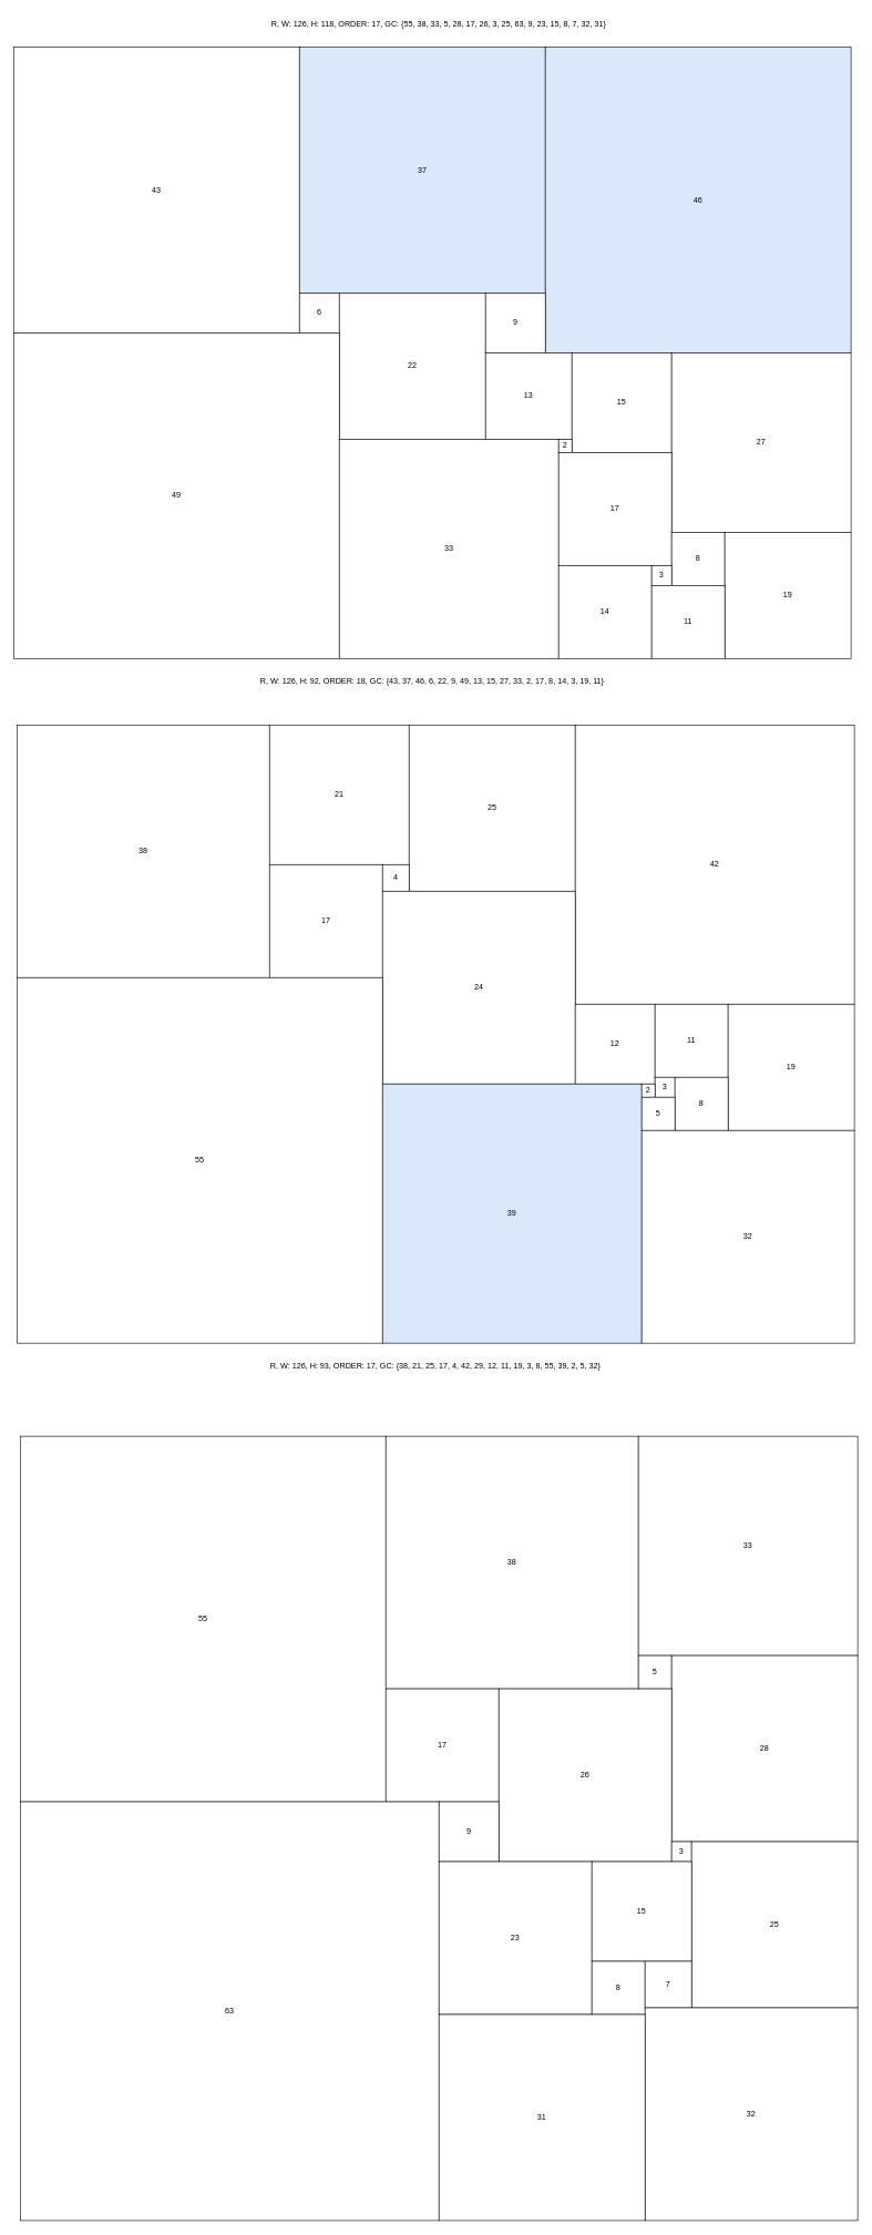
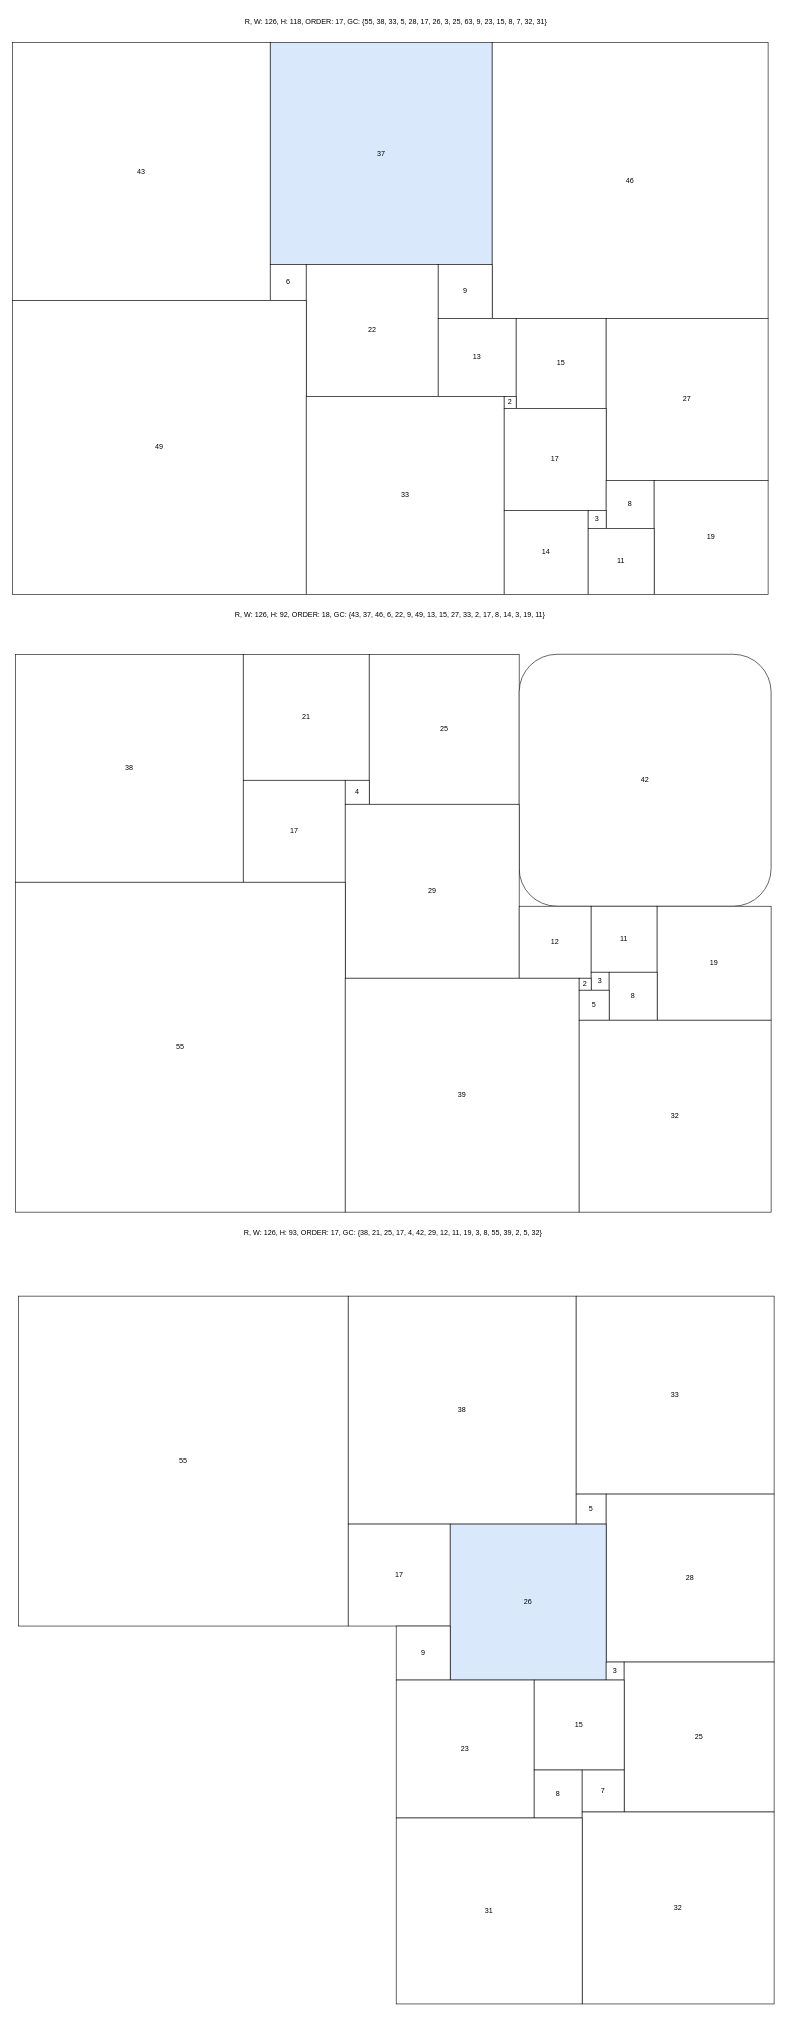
  <mxCell id="0" />
  <mxCell id="1" parent="0" />
  <mxCell id="2" value="R, W: 126, H: 118, ORDER: 17, GC: {55, 38, 33, 5, 28, 17, 26, 3, 25, 63, 9, 23, 15, 8, 7, 32, 31} " style="text;html=1;strokeColor=none;fillColor=none;align=center;verticalAlign=middle;whiteSpace=wrap;rounded=0;flipV=1;" parent="1" vertex="1"><mxGeometry x="30" width="1260" height="30" as="geometry" y="20" /></mxCell>
  <mxCell id="3" value="" style="group;flipV=1;" vertex="1" connectable="0" parent="1"><mxGeometry x="20" y="70" width="1270" height="3270" as="geometry" /></mxCell>
  <mxCell id="4" value="R, W: 126, H: 93, ORDER: 17, GC: {38, 21, 25, 17, 4, 42, 29, 12, 11, 19, 3, 8, 55, 39, 2, 5, 32} " style="text;html=1;strokeColor=none;fillColor=none;align=center;verticalAlign=middle;whiteSpace=wrap;rounded=0;" parent="3" vertex="1"><mxGeometry x="5" y="1970" width="1260" height="30" as="geometry" /></mxCell>
  <mxCell id="5" value="R, W: 126, H: 92, ORDER: 18, GC: {43, 37, 46, 6, 22, 9, 49, 13, 15, 27, 33, 2, 17, 8, 14, 3, 19, 11} " style="text;html=1;strokeColor=none;fillColor=none;align=center;verticalAlign=middle;whiteSpace=wrap;rounded=0;" parent="3" vertex="1"><mxGeometry y="940" width="1260" height="30" as="geometry" /></mxCell>
  <mxCell id="6" value="" style="group" vertex="1" connectable="0" parent="3"><mxGeometry x="10" y="2090" width="1260" height="1180" as="geometry" /></mxCell>
  <mxCell id="7" value="55" style="rounded=0;whiteSpace=wrap;html=1;" parent="6" vertex="1"><mxGeometry width="550" height="550" as="geometry" /></mxCell>
  <mxCell id="8" value="38" style="rounded=0;whiteSpace=wrap;html=1;" parent="6" vertex="1"><mxGeometry x="550" width="380" height="380" as="geometry" /></mxCell>
  <mxCell id="9" value="33" style="rounded=0;whiteSpace=wrap;html=1;" parent="6" vertex="1"><mxGeometry x="930" width="330" height="330" as="geometry" /></mxCell>
  <mxCell id="10" value="5" style="rounded=0;whiteSpace=wrap;html=1;" parent="6" vertex="1"><mxGeometry x="930" y="330" width="50" height="50" as="geometry" /></mxCell>
  <mxCell id="11" value="28" style="rounded=0;whiteSpace=wrap;html=1;" parent="6" vertex="1"><mxGeometry x="980" y="330" width="280" height="280" as="geometry" /></mxCell>
  <mxCell id="12" value="17" style="rounded=0;whiteSpace=wrap;html=1;" parent="6" vertex="1"><mxGeometry x="550" y="380" width="170" height="170" as="geometry" /></mxCell>
- <mxCell id="13" value="26" style="rounded=0;whiteSpace=wrap;html=1;" parent="6" vertex="1"><mxGeometry x="720" y="380" width="260" height="260" as="geometry" /></mxCell>
+ <mxCell id="13" value="26" style="rounded=0;whiteSpace=wrap;html=1;fillColor=#dae8fc;" parent="6" vertex="1"><mxGeometry x="720" y="380" width="260" height="260" as="geometry" /></mxCell>
  <mxCell id="14" value="3" style="rounded=0;whiteSpace=wrap;html=1;" parent="6" vertex="1"><mxGeometry x="980" y="610" width="30" height="30" as="geometry" /></mxCell>
  <mxCell id="15" value="25" style="rounded=0;whiteSpace=wrap;html=1;" parent="6" vertex="1"><mxGeometry x="1010" y="610" width="250" height="250" as="geometry" /></mxCell>
- <mxCell id="16" value="63" style="rounded=0;whiteSpace=wrap;html=1;" parent="6" vertex="1"><mxGeometry y="550" width="630" height="630" as="geometry" /></mxCell>
  <mxCell id="17" value="9" style="rounded=0;whiteSpace=wrap;html=1;" parent="6" vertex="1"><mxGeometry x="630" y="550" width="90" height="90" as="geometry" /></mxCell>
  <mxCell id="18" value="23" style="rounded=0;whiteSpace=wrap;html=1;" parent="6" vertex="1"><mxGeometry x="630" y="640" width="230" height="230" as="geometry" /></mxCell>
  <mxCell id="19" value="15" style="rounded=0;whiteSpace=wrap;html=1;" parent="6" vertex="1"><mxGeometry x="860" y="640" width="150" height="150" as="geometry" /></mxCell>
  <mxCell id="20" value="8" style="rounded=0;whiteSpace=wrap;html=1;" parent="6" vertex="1"><mxGeometry x="860" y="790" width="80" height="80" as="geometry" /></mxCell>
  <mxCell id="21" value="7" style="rounded=0;whiteSpace=wrap;html=1;" parent="6" vertex="1"><mxGeometry x="940" y="790" width="70" height="70" as="geometry" /></mxCell>
  <mxCell id="22" value="32" style="rounded=0;whiteSpace=wrap;html=1;" parent="6" vertex="1"><mxGeometry x="940" y="860" width="320" height="320" as="geometry" /></mxCell>
  <mxCell id="23" value="31" style="rounded=0;whiteSpace=wrap;html=1;" parent="6" vertex="1"><mxGeometry x="630" y="870" width="310" height="310" as="geometry" /></mxCell>
  <mxCell id="24" value="" style="group" vertex="1" connectable="0" parent="3"><mxGeometry x="5" y="1020" width="1260" height="930" as="geometry" /></mxCell>
  <mxCell id="25" value="38" style="rounded=0;whiteSpace=wrap;html=1;" parent="24" vertex="1"><mxGeometry width="380" height="380" as="geometry" /></mxCell>
  <mxCell id="26" value="21" style="rounded=0;whiteSpace=wrap;html=1;" parent="24" vertex="1"><mxGeometry x="380" width="210" height="210" as="geometry" /></mxCell>
  <mxCell id="27" value="25" style="rounded=0;whiteSpace=wrap;html=1;" parent="24" vertex="1"><mxGeometry x="590" width="250" height="250" as="geometry" /></mxCell>
  <mxCell id="28" value="17" style="rounded=0;whiteSpace=wrap;html=1;" parent="24" vertex="1"><mxGeometry x="380" y="210" width="170" height="170" as="geometry" /></mxCell>
  <mxCell id="29" value="4" style="rounded=0;whiteSpace=wrap;html=1;" parent="24" vertex="1"><mxGeometry x="550" y="210" width="40" height="40" as="geometry" /></mxCell>
- <mxCell id="30" value="42" style="rounded=0;whiteSpace=wrap;html=1;" parent="24" vertex="1"><mxGeometry x="840" width="420" height="420" as="geometry" /></mxCell>
- <mxCell id="31" value="24" style="rounded=0;whiteSpace=wrap;html=1;" parent="24" vertex="1"><mxGeometry x="550" y="250" width="290" height="290" as="geometry" /></mxCell>
+ <mxCell id="30" value="42" style="whiteSpace=wrap;html=1;rounded=1;" parent="24" vertex="1"><mxGeometry x="840" width="420" height="420" as="geometry" /></mxCell>
+ <mxCell id="31" value="29" style="rounded=0;whiteSpace=wrap;html=1;" parent="24" vertex="1"><mxGeometry x="550" y="250" width="290" height="290" as="geometry" /></mxCell>
  <mxCell id="32" value="12" style="rounded=0;whiteSpace=wrap;html=1;" parent="24" vertex="1"><mxGeometry x="840" y="420" width="120" height="120" as="geometry" /></mxCell>
  <mxCell id="33" value="11" style="rounded=0;whiteSpace=wrap;html=1;" parent="24" vertex="1"><mxGeometry x="960" y="420" width="110" height="110" as="geometry" /></mxCell>
  <mxCell id="34" value="19" style="rounded=0;whiteSpace=wrap;html=1;" parent="24" vertex="1"><mxGeometry x="1070" y="420" width="190" height="190" as="geometry" /></mxCell>
  <mxCell id="35" value="3" style="rounded=0;whiteSpace=wrap;html=1;" parent="24" vertex="1"><mxGeometry x="960" y="530" width="30" height="30" as="geometry" /></mxCell>
  <mxCell id="36" value="8" style="rounded=0;whiteSpace=wrap;html=1;" parent="24" vertex="1"><mxGeometry x="990" y="530" width="80" height="80" as="geometry" /></mxCell>
  <mxCell id="37" value="55" style="rounded=0;whiteSpace=wrap;html=1;" parent="24" vertex="1"><mxGeometry y="380" width="550" height="550" as="geometry" /></mxCell>
- <mxCell id="38" value="39" style="rounded=0;whiteSpace=wrap;html=1;fillColor=#dae8fc;" parent="24" vertex="1"><mxGeometry x="550" y="540" width="390" height="390" as="geometry" /></mxCell>
+ <mxCell id="38" value="39" style="rounded=0;whiteSpace=wrap;html=1;" parent="24" vertex="1"><mxGeometry x="550" y="540" width="390" height="390" as="geometry" /></mxCell>
  <mxCell id="39" value="2" style="rounded=0;whiteSpace=wrap;html=1;" parent="24" vertex="1"><mxGeometry x="940" y="540" width="20" height="20" as="geometry" /></mxCell>
  <mxCell id="40" value="5" style="rounded=0;whiteSpace=wrap;html=1;" parent="24" vertex="1"><mxGeometry x="940" y="560" width="50" height="50" as="geometry" /></mxCell>
  <mxCell id="41" value="32" style="rounded=0;whiteSpace=wrap;html=1;" parent="24" vertex="1"><mxGeometry x="940" y="610" width="320" height="320" as="geometry" /></mxCell>
  <mxCell id="42" value="" style="group" vertex="1" connectable="0" parent="3"><mxGeometry width="1260" height="920" as="geometry" /></mxCell>
  <mxCell id="43" value="43" style="rounded=0;whiteSpace=wrap;html=1;" parent="42" vertex="1"><mxGeometry width="430" height="430" as="geometry" /></mxCell>
  <mxCell id="44" value="37" style="rounded=0;whiteSpace=wrap;html=1;fillColor=#dae8fc;" parent="42" vertex="1"><mxGeometry x="430" width="370" height="370" as="geometry" /></mxCell>
- <mxCell id="45" value="46" style="rounded=0;whiteSpace=wrap;html=1;fillColor=#dae8fc;" parent="42" vertex="1"><mxGeometry x="800" width="460" height="460" as="geometry" /></mxCell>
+ <mxCell id="45" value="46" style="rounded=0;whiteSpace=wrap;html=1;" parent="42" vertex="1"><mxGeometry x="800" width="460" height="460" as="geometry" /></mxCell>
  <mxCell id="46" value="6" style="rounded=0;whiteSpace=wrap;html=1;" parent="42" vertex="1"><mxGeometry x="430" y="370" width="60" height="60" as="geometry" /></mxCell>
  <mxCell id="47" value="22" style="rounded=0;whiteSpace=wrap;html=1;" parent="42" vertex="1"><mxGeometry x="490" y="370" width="220" height="220" as="geometry" /></mxCell>
  <mxCell id="48" value="9" style="rounded=0;whiteSpace=wrap;html=1;" parent="42" vertex="1"><mxGeometry x="710" y="370" width="90" height="90" as="geometry" /></mxCell>
  <mxCell id="49" value="49" style="rounded=0;whiteSpace=wrap;html=1;" parent="42" vertex="1"><mxGeometry y="430" width="490" height="490" as="geometry" /></mxCell>
  <mxCell id="50" value="13" style="rounded=0;whiteSpace=wrap;html=1;" parent="42" vertex="1"><mxGeometry x="710" y="460" width="130" height="130" as="geometry" /></mxCell>
  <mxCell id="51" value="15" style="rounded=0;whiteSpace=wrap;html=1;" parent="42" vertex="1"><mxGeometry x="840" y="460" width="150" height="150" as="geometry" /></mxCell>
  <mxCell id="52" value="27" style="rounded=0;whiteSpace=wrap;html=1;" parent="42" vertex="1"><mxGeometry x="990" y="460" width="270" height="270" as="geometry" /></mxCell>
  <mxCell id="53" value="33" style="rounded=0;whiteSpace=wrap;html=1;" parent="42" vertex="1"><mxGeometry x="490" y="590" width="330" height="330" as="geometry" /></mxCell>
  <mxCell id="54" value="2" style="rounded=0;whiteSpace=wrap;html=1;" parent="42" vertex="1"><mxGeometry x="820" y="590" width="20" height="20" as="geometry" /></mxCell>
  <mxCell id="55" value="17" style="rounded=0;whiteSpace=wrap;html=1;" parent="42" vertex="1"><mxGeometry x="820" y="610" width="170" height="170" as="geometry" /></mxCell>
  <mxCell id="56" value="8" style="rounded=0;whiteSpace=wrap;html=1;" parent="42" vertex="1"><mxGeometry x="990" y="730" width="80" height="80" as="geometry" /></mxCell>
  <mxCell id="57" value="14" style="rounded=0;whiteSpace=wrap;html=1;" parent="42" vertex="1"><mxGeometry x="820" y="780" width="140" height="140" as="geometry" /></mxCell>
  <mxCell id="58" value="3" style="rounded=0;whiteSpace=wrap;html=1;" parent="42" vertex="1"><mxGeometry x="960" y="780" width="30" height="30" as="geometry" /></mxCell>
  <mxCell id="59" value="19" style="rounded=0;whiteSpace=wrap;html=1;" parent="42" vertex="1"><mxGeometry x="1070" y="730" width="190" height="190" as="geometry" /></mxCell>
  <mxCell id="60" value="11" style="rounded=0;whiteSpace=wrap;html=1;" parent="42" vertex="1"><mxGeometry x="960" y="810" width="110" height="110" as="geometry" /></mxCell>
